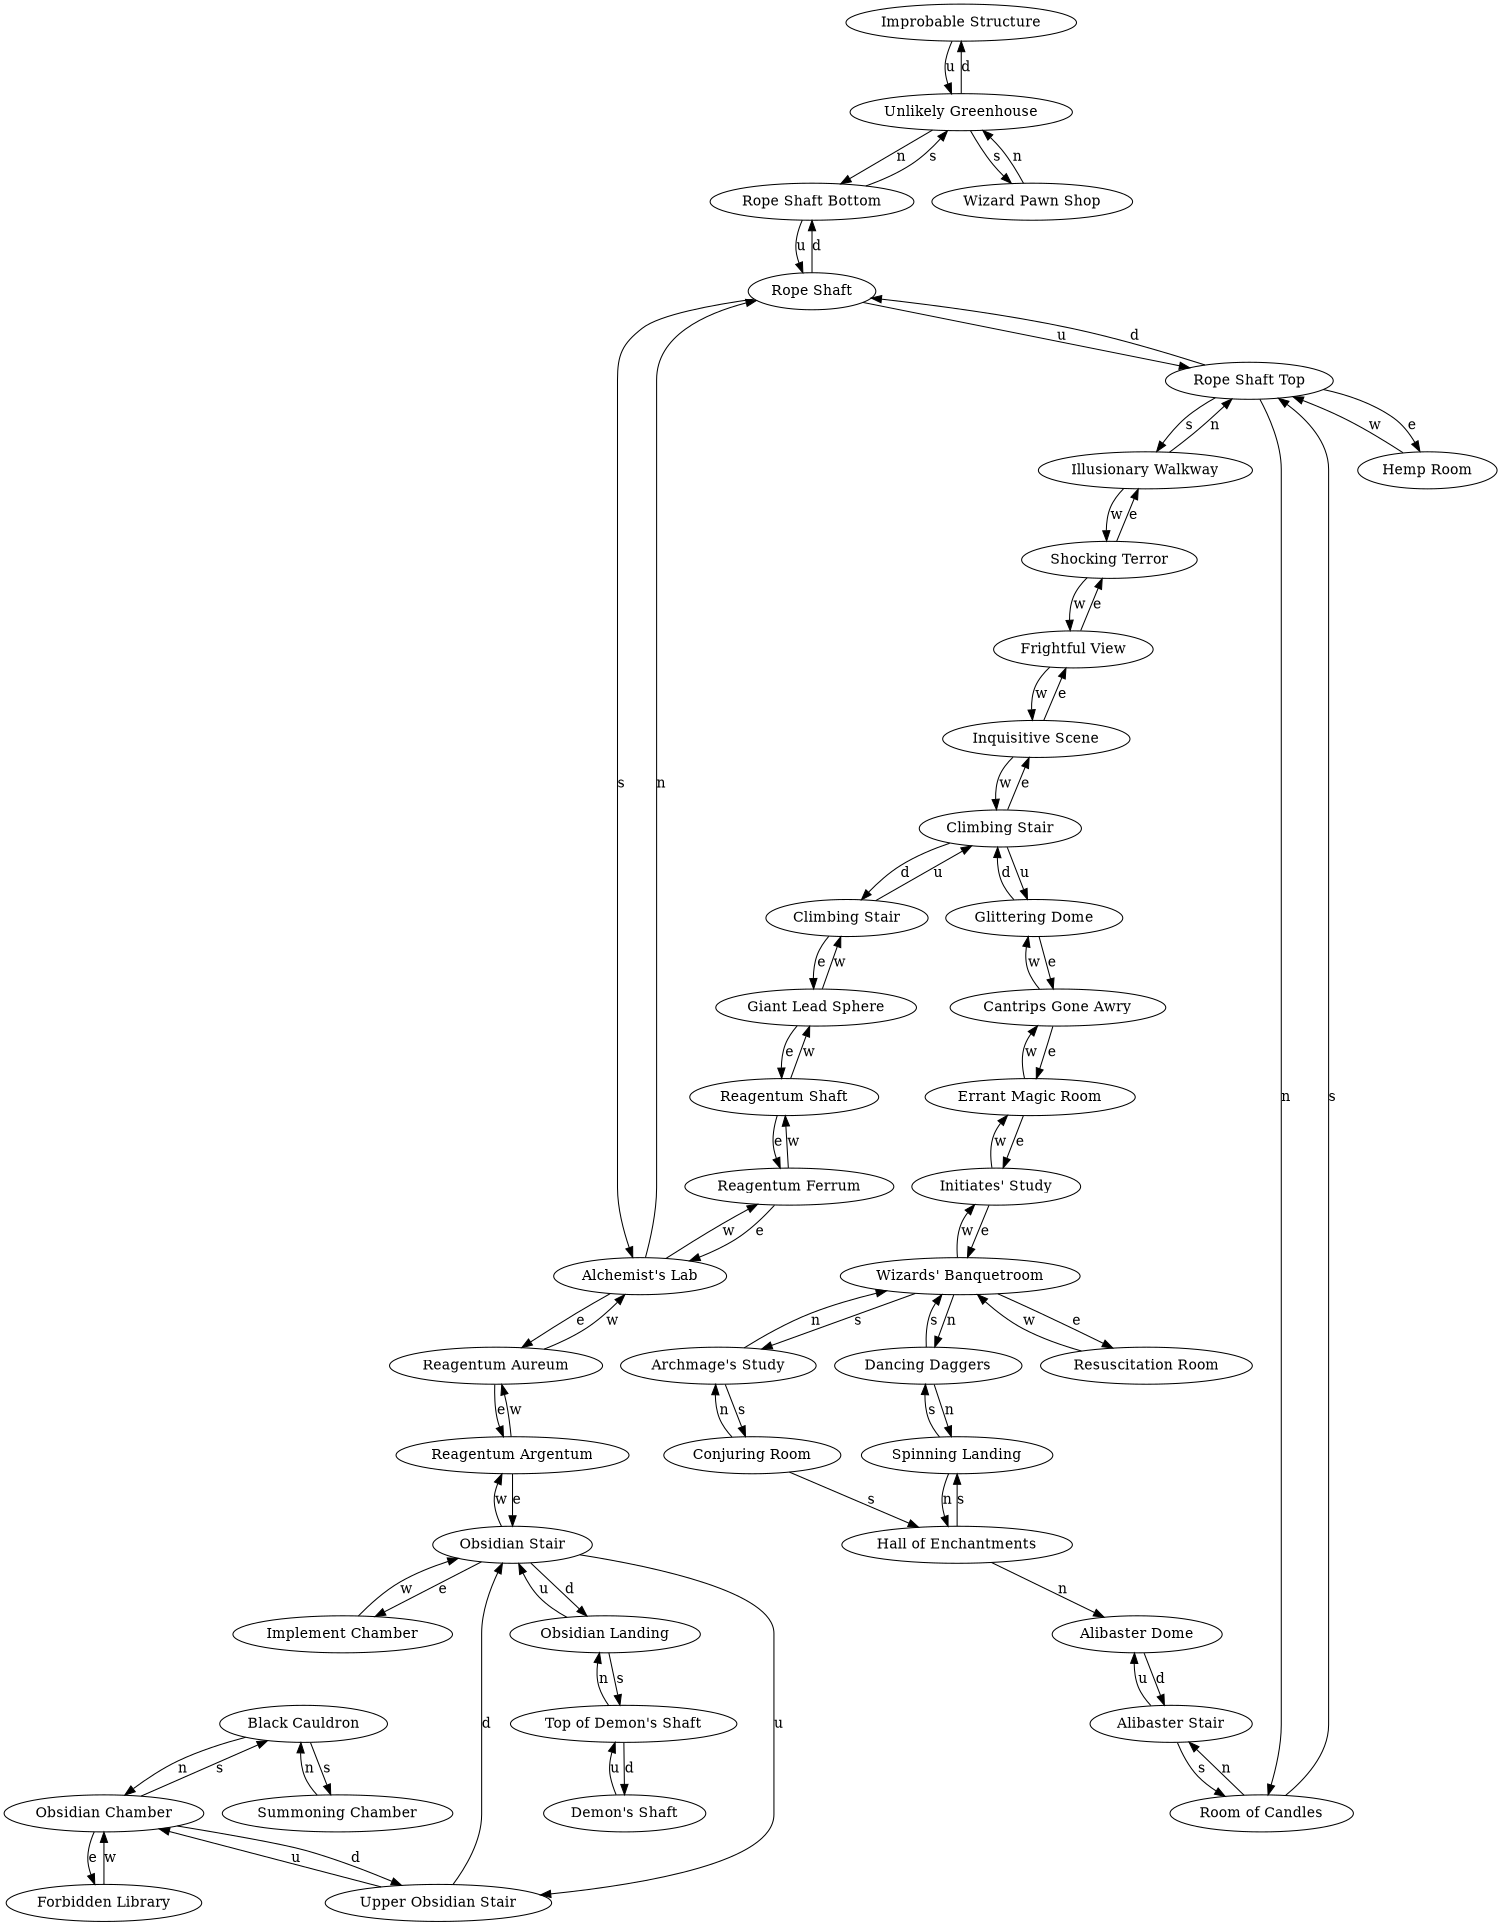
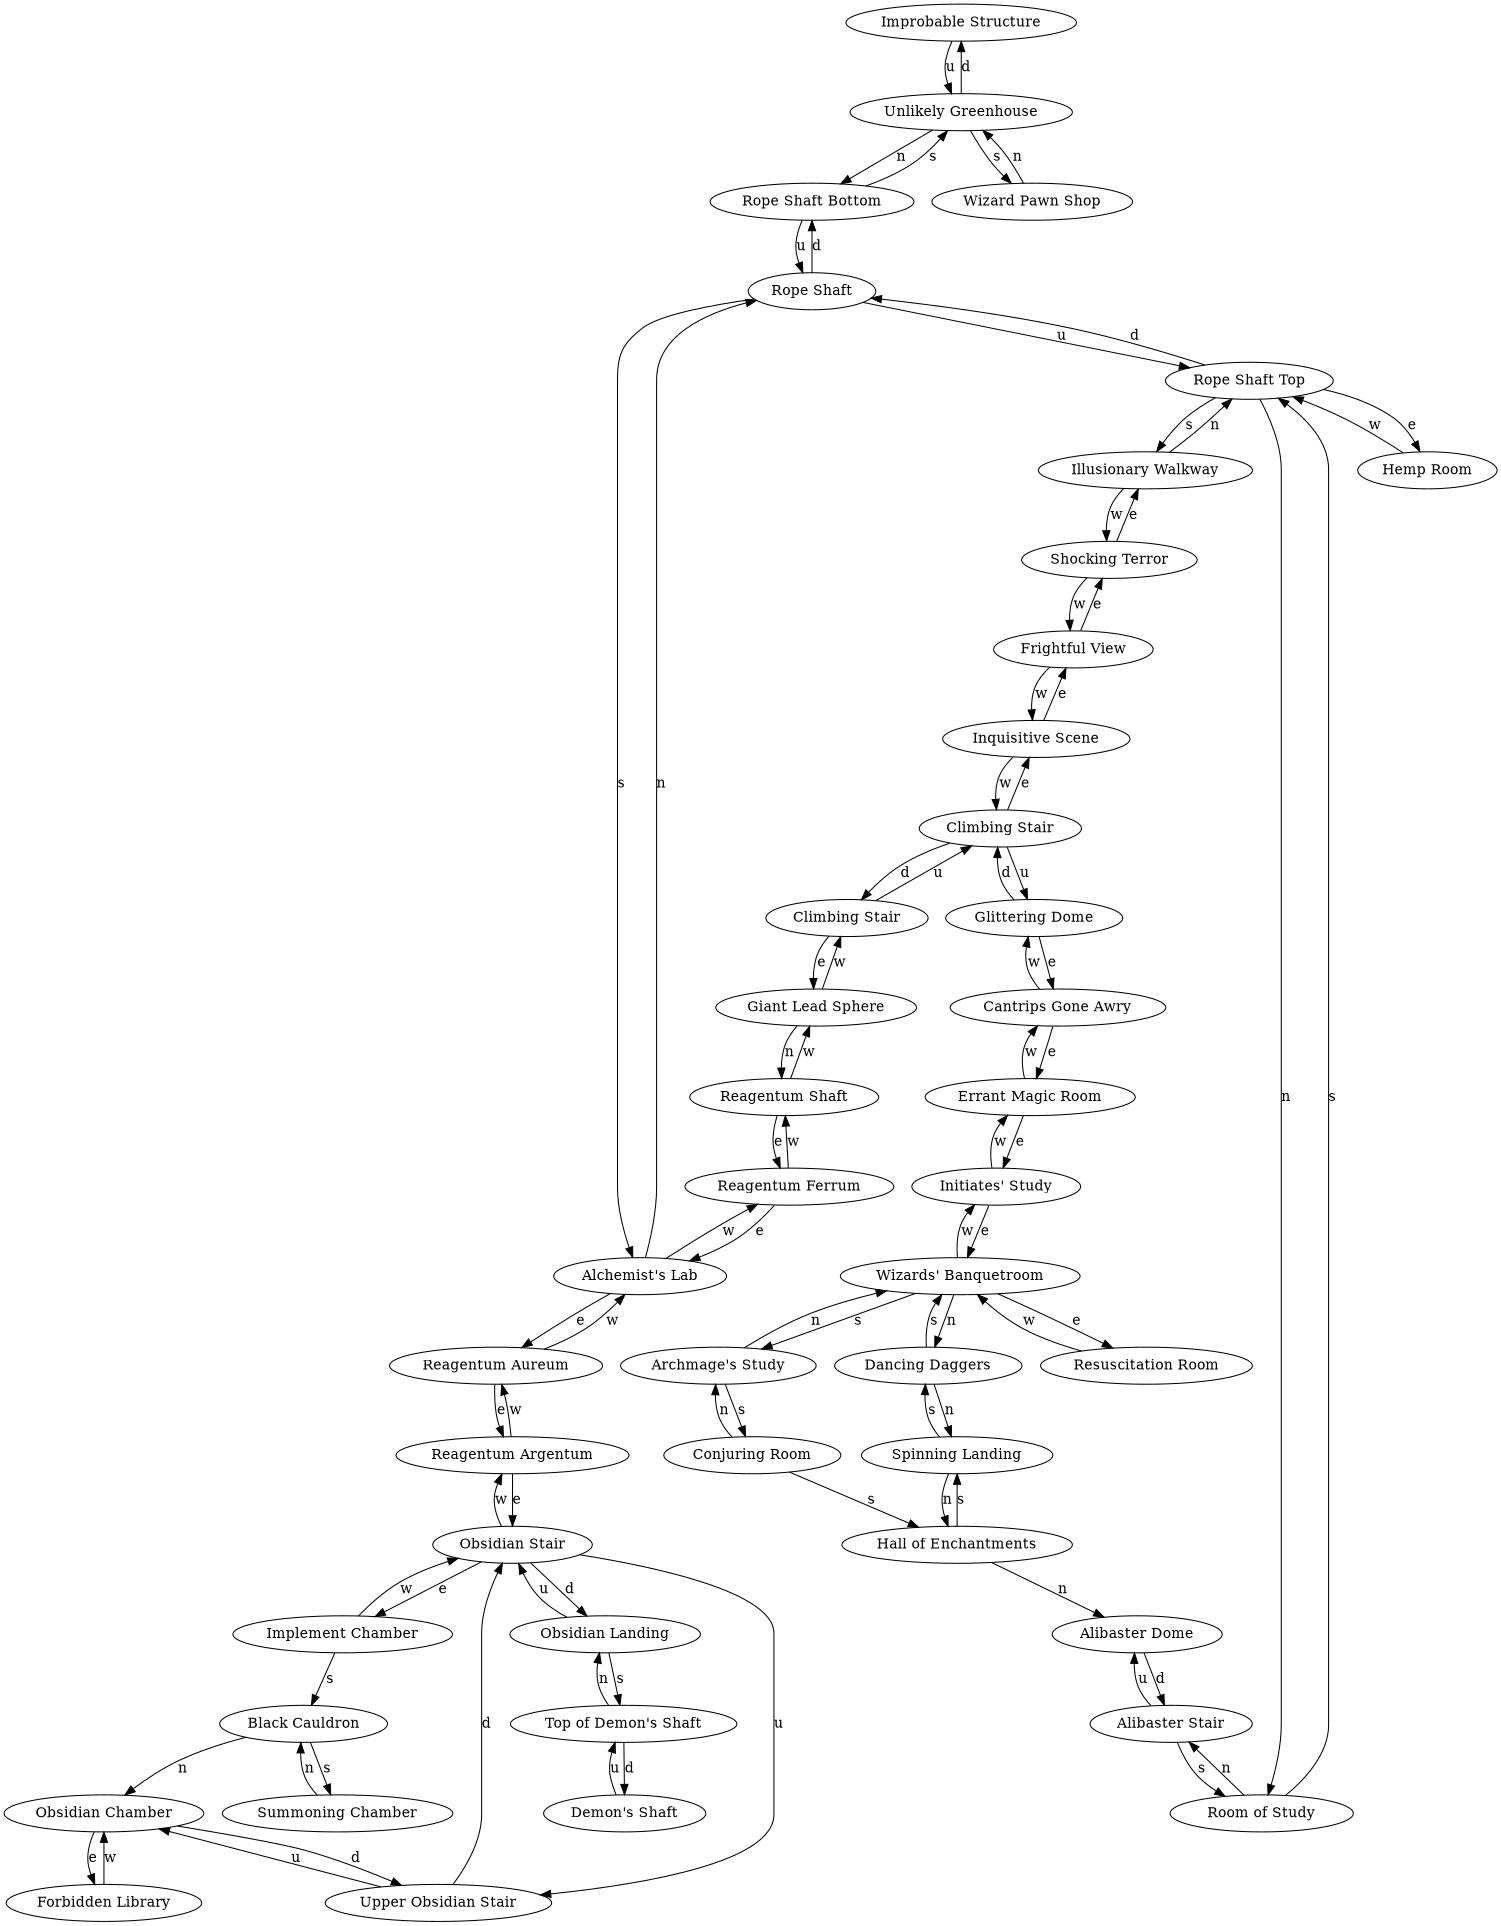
  digraph {
    n1 [label="Improbable Structure"]
    n2 [label="Unlikely Greenhouse"]
    n3 [label="Rope Shaft Bottom"]
    n4 [label="Wizard Pawn Shop"]
    n5 [label="Rope Shaft"]
    n6 [label="Alchemist's Lab"]
    n7 [label="Rope Shaft Top"]
    n8 [label="Reagentum Aureum"]
    n9 [label="Reagentum Ferrum"]
    n10 [label="Illusionary Walkway"]
-   n11 [label="Room of Candles"]
+   n11 [label="Room of Study"]
    n12 [label="Hemp Room"]
    n13 [label="Reagentum Argentum"]
    n14 [label="Reagentum Shaft"]
    n15 [label="Shocking Terror"]
    n16 [label="Alibaster Stair"]
    n17 [label="Obsidian Stair"]
    n18 [label="Giant Lead Sphere"]
    n19 [label="Implement Chamber"]
    n20 [label="Upper Obsidian Stair"]
    n21 [label="Obsidian Landing"]
    n22 [label="Obsidian Chamber"]
    n23 [label="Top of Demon's Shaft"]
    n24 [label="Climbing Stair"]
    n25 [label="Climbing Stair"]
    n26 [label="Inquisitive Scene"]
    n27 [label="Glittering Dome"]
    n28 [label="Black Cauldron"]
    n29 [label="Forbidden Library"]
    n30 [label="Demon's Shaft"]
    n31 [label="Frightful View"]
    n32 [label="Cantrips Gone Awry"]
    n33 [label="Summoning Chamber"]
    n34 [label="Errant Magic Room"]
    n35 [label="Alibaster Dome"]
    n36 [label="Hall of Enchantments"]
    n37 [label="Spinning Landing"]
    n38 [label="Dancing Daggers"]
    n39 [label="Wizards' Banquetroom"]
    n40 [label="Archmage's Study"]
    n41 [label="Resuscitation Room"]
    n42 [label="Initiates' Study"]
    n43 [label="Conjuring Room"]
    n1 -> n2 [label=u]
    n2 -> n1 [label=d]
    n2 -> n3 [label=n]
    n2 -> n4 [label=s]
    n3 -> n2 [label=s]
    n3 -> n5 [label=u]
    n4 -> n2 [label=n]
    n5 -> n3 [label=d]
    n5 -> n6 [label=s]
    n5 -> n7 [label=u]
    n6 -> n5 [label=n]
    n6 -> n8 [label=e]
    n6 -> n9 [label=w]
    n7 -> n5 [label=d]
    n7 -> n10 [label=s]
    n7 -> n11 [label=n]
    n7 -> n12 [label=e]
    n8 -> n6 [label=w]
    n8 -> n13 [label=e]
    n9 -> n6 [label=e]
    n9 -> n14 [label=w]
    n10 -> n7 [label=n]
    n10 -> n15 [label=w]
    n11 -> n7 [label=s]
    n11 -> n16 [label=n]
    n12 -> n7 [label=w]
    n13 -> n8 [label=w]
    n13 -> n17 [label=e]
    n14 -> n9 [label=e]
    n14 -> n18 [label=w]
    n15 -> n10 [label=e]
    n15 -> n31 [label=w]
    n16 -> n11 [label=s]
    n16 -> n35 [label=u]
    n17 -> n13 [label=w]
    n17 -> n19 [label=e]
    n17 -> n20 [label=u]
    n17 -> n21 [label=d]
-   n18 -> n14 [label=e]
+   n18 -> n14 [label=n]
    n18 -> n24 [label=w]
    n19 -> n17 [label=w]
    n20 -> n17 [label=d]
    n20 -> n22 [label=u]
    n21 -> n17 [label=u]
    n21 -> n23 [label=s]
    n22 -> n20 [label=d]
-   n22 -> n28 [label=s]
+   n19 -> n28 [label=s]
    n22 -> n29 [label=e]
    n23 -> n21 [label=n]
    n23 -> n30 [label=d]
    n24 -> n18 [label=e]
    n24 -> n25 [label=u]
    n25 -> n24 [label=d]
    n25 -> n26 [label=e]
    n25 -> n27 [label=u]
    n26 -> n25 [label=w]
    n26 -> n31 [label=e]
    n27 -> n25 [label=d]
    n27 -> n32 [label=e]
    n28 -> n22 [label=n]
    n28 -> n33 [label=s]
    n29 -> n22 [label=w]
    n30 -> n23 [label=u]
    n31 -> n15 [label=e]
    n31 -> n26 [label=w]
    n32 -> n27 [label=w]
    n32 -> n34 [label=e]
    n33 -> n28 [label=n]
    n34 -> n32 [label=w]
    n34 -> n42 [label=e]
    n35 -> n16 [label=d]
    n36 -> n35 [label=n]
    n36 -> n37 [label=s]
    n37 -> n36 [label=n]
    n37 -> n38 [label=s]
    n38 -> n37 [label=n]
    n38 -> n39 [label=s]
    n39 -> n38 [label=n]
    n39 -> n40 [label=s]
    n39 -> n41 [label=e]
    n39 -> n42 [label=w]
    n40 -> n39 [label=n]
    n40 -> n43 [label=s]
    n41 -> n39 [label=w]
    n42 -> n34 [label=w]
    n42 -> n39 [label=e]
    n43 -> n36 [label=s]
    n43 -> n40 [label=n]
  }
